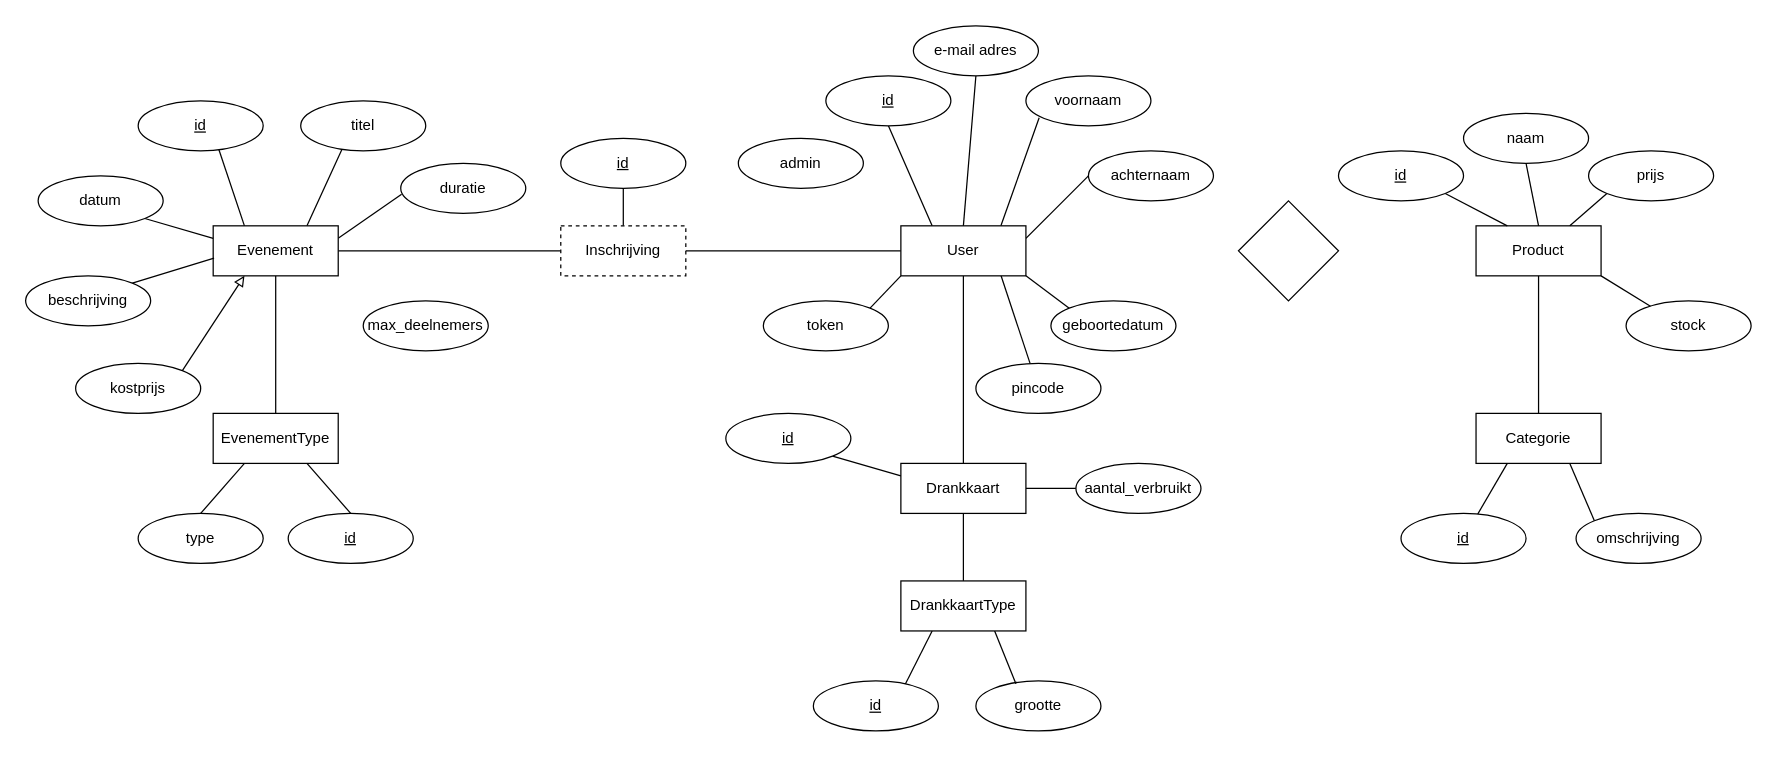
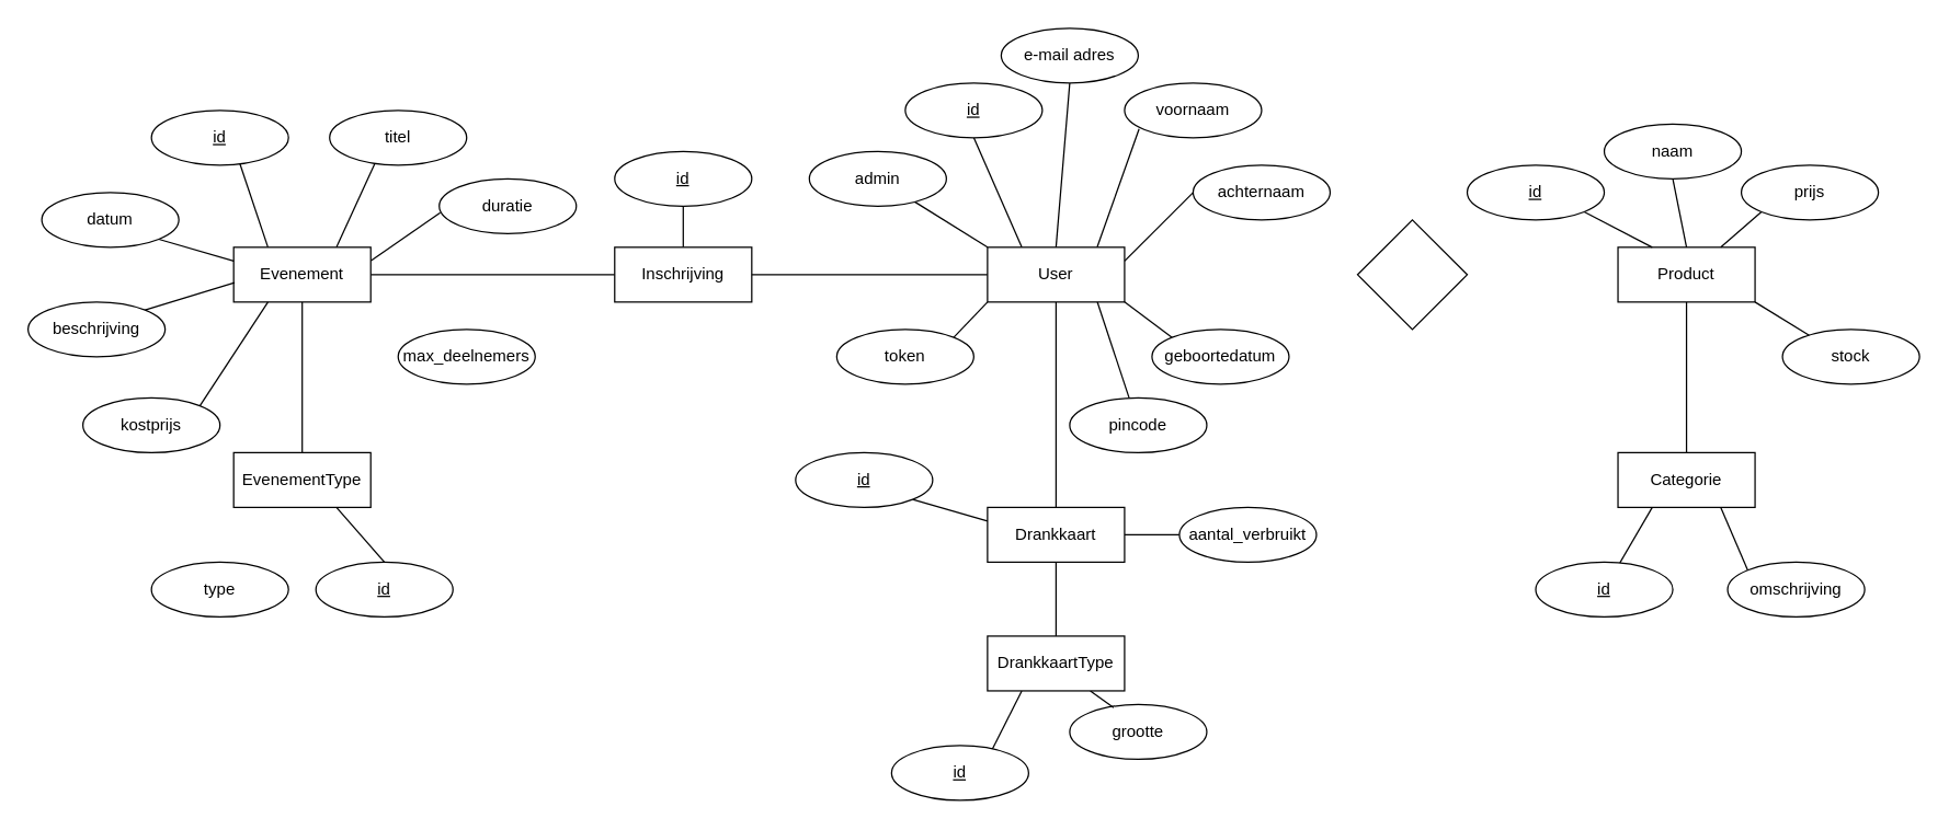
  <mxCell id="0" />
  <mxCell id="1" parent="0" />
  <mxCell id="2" style="edgeStyle=none;rounded=0;orthogonalLoop=1;jettySize=auto;html=1;exitX=1;exitY=0.25;exitDx=0;exitDy=0;entryX=0.007;entryY=0.62;entryDx=0;entryDy=0;entryPerimeter=0;endArrow=none;endFill=0;" edge="1" parent="1" source="7" target="33"><mxGeometry relative="1" as="geometry" /></mxCell>
  <mxCell id="3" style="edgeStyle=none;rounded=0;orthogonalLoop=1;jettySize=auto;html=1;exitX=0.75;exitY=0;exitDx=0;exitDy=0;entryX=0.333;entryY=0.952;entryDx=0;entryDy=0;entryPerimeter=0;endArrow=none;endFill=0;" edge="1" parent="1" source="7" target="21"><mxGeometry relative="1" as="geometry" /></mxCell>
  <mxCell id="4" style="edgeStyle=none;rounded=0;orthogonalLoop=1;jettySize=auto;html=1;exitX=0.25;exitY=0;exitDx=0;exitDy=0;entryX=0.644;entryY=0.963;entryDx=0;entryDy=0;entryPerimeter=0;endArrow=none;endFill=0;" edge="1" parent="1" source="7" target="18"><mxGeometry relative="1" as="geometry" /></mxCell>
  <mxCell id="5" style="edgeStyle=none;rounded=0;orthogonalLoop=1;jettySize=auto;html=1;exitX=1;exitY=0.5;exitDx=0;exitDy=0;endArrow=none;endFill=0;entryX=0;entryY=0.5;entryDx=0;entryDy=0;" edge="1" parent="1" source="7" target="9"><mxGeometry relative="1" as="geometry"><mxPoint x="478" y="200" as="targetPoint" /></mxGeometry></mxCell>
  <mxCell id="6" style="edgeStyle=none;rounded=0;orthogonalLoop=1;jettySize=auto;html=1;exitX=0.5;exitY=1;exitDx=0;exitDy=0;entryX=0.5;entryY=0;entryDx=0;entryDy=0;endArrow=none;endFill=0;" edge="1" parent="1" source="7" target="31"><mxGeometry relative="1" as="geometry" /></mxCell>
  <mxCell id="7" value="Evenement" style="whiteSpace=wrap;html=1;align=center;" vertex="1" parent="1"><mxGeometry x="170" y="180" width="100" height="40" as="geometry" /></mxCell>
  <mxCell id="8" style="edgeStyle=none;rounded=0;orthogonalLoop=1;jettySize=auto;html=1;exitX=0.5;exitY=0;exitDx=0;exitDy=0;entryX=0.5;entryY=1;entryDx=0;entryDy=0;endArrow=none;endFill=0;" edge="1" parent="1" source="9" target="19"><mxGeometry relative="1" as="geometry" /></mxCell>
- <mxCell id="9" value="Inschrijving" style="whiteSpace=wrap;html=1;align=center;dashed=1;" vertex="1" parent="1"><mxGeometry x="448" y="180" width="100" height="40" as="geometry" /></mxCell>
+ <mxCell id="9" value="Inschrijving" style="whiteSpace=wrap;html=1;align=center;" vertex="1" parent="1"><mxGeometry x="448" y="180" width="100" height="40" as="geometry" /></mxCell>
  <mxCell id="10" style="edgeStyle=none;rounded=0;orthogonalLoop=1;jettySize=auto;html=1;exitX=0.25;exitY=0;exitDx=0;exitDy=0;entryX=0.5;entryY=1;entryDx=0;entryDy=0;endArrow=none;endFill=0;" edge="1" parent="1" source="17" target="20"><mxGeometry relative="1" as="geometry" /></mxCell>
  <mxCell id="11" style="edgeStyle=none;rounded=0;orthogonalLoop=1;jettySize=auto;html=1;exitX=0.5;exitY=0;exitDx=0;exitDy=0;entryX=0.5;entryY=1;entryDx=0;entryDy=0;endArrow=none;endFill=0;" edge="1" parent="1" source="17" target="34"><mxGeometry relative="1" as="geometry" /></mxCell>
  <mxCell id="12" style="edgeStyle=none;rounded=0;orthogonalLoop=1;jettySize=auto;html=1;entryX=0.106;entryY=0.839;entryDx=0;entryDy=0;entryPerimeter=0;endArrow=none;endFill=0;" edge="1" parent="1" target="35"><mxGeometry relative="1" as="geometry"><mxPoint x="800" y="180" as="sourcePoint" /></mxGeometry></mxCell>
  <mxCell id="13" style="edgeStyle=none;rounded=0;orthogonalLoop=1;jettySize=auto;html=1;exitX=1;exitY=0.25;exitDx=0;exitDy=0;entryX=0;entryY=0.5;entryDx=0;entryDy=0;endArrow=none;endFill=0;" edge="1" parent="1" source="17" target="36"><mxGeometry relative="1" as="geometry" /></mxCell>
  <mxCell id="14" style="edgeStyle=none;rounded=0;orthogonalLoop=1;jettySize=auto;html=1;exitX=0;exitY=0.5;exitDx=0;exitDy=0;entryX=1;entryY=0.5;entryDx=0;entryDy=0;endArrow=none;endFill=0;" edge="1" parent="1" source="17" target="9"><mxGeometry relative="1" as="geometry" /></mxCell>
  <mxCell id="15" style="edgeStyle=none;rounded=0;orthogonalLoop=1;jettySize=auto;html=1;exitX=0.8;exitY=0.989;exitDx=0;exitDy=0;endArrow=none;endFill=0;exitPerimeter=0;" edge="1" parent="1" source="17" target="42"><mxGeometry relative="1" as="geometry" /></mxCell>
  <mxCell id="16" style="edgeStyle=none;rounded=0;orthogonalLoop=1;jettySize=auto;html=1;exitX=0.5;exitY=1;exitDx=0;exitDy=0;entryX=0.5;entryY=0;entryDx=0;entryDy=0;endArrow=none;endFill=0;" edge="1" parent="1" source="17" target="47"><mxGeometry relative="1" as="geometry" /></mxCell>
  <mxCell id="17" value="User" style="whiteSpace=wrap;html=1;align=center;" vertex="1" parent="1"><mxGeometry x="720" y="180" width="100" height="40" as="geometry" /></mxCell>
  <mxCell id="18" value="id" style="ellipse;whiteSpace=wrap;html=1;align=center;fontStyle=4;" vertex="1" parent="1"><mxGeometry x="110" y="80" width="100" height="40" as="geometry" /></mxCell>
  <mxCell id="19" value="id" style="ellipse;whiteSpace=wrap;html=1;align=center;fontStyle=4;" vertex="1" parent="1"><mxGeometry x="448" y="110" width="100" height="40" as="geometry" /></mxCell>
  <mxCell id="20" value="id" style="ellipse;whiteSpace=wrap;html=1;align=center;fontStyle=4;" vertex="1" parent="1"><mxGeometry x="660" y="60" width="100" height="40" as="geometry" /></mxCell>
  <mxCell id="21" value="titel" style="ellipse;whiteSpace=wrap;html=1;align=center;" vertex="1" parent="1"><mxGeometry x="240" y="80" width="100" height="40" as="geometry" /></mxCell>
  <mxCell id="22" style="edgeStyle=none;rounded=0;orthogonalLoop=1;jettySize=auto;html=1;exitX=1;exitY=1;exitDx=0;exitDy=0;entryX=0;entryY=0.25;entryDx=0;entryDy=0;endArrow=none;endFill=0;" edge="1" parent="1" source="23" target="7"><mxGeometry relative="1" as="geometry" /></mxCell>
  <mxCell id="23" value="datum" style="ellipse;whiteSpace=wrap;html=1;align=center;" vertex="1" parent="1"><mxGeometry x="30" y="140" width="100" height="40" as="geometry" /></mxCell>
  <mxCell id="24" style="edgeStyle=none;rounded=0;orthogonalLoop=1;jettySize=auto;html=1;exitX=1;exitY=0;exitDx=0;exitDy=0;entryX=0.007;entryY=0.644;entryDx=0;entryDy=0;entryPerimeter=0;endArrow=none;endFill=0;" edge="1" parent="1" source="25" target="7"><mxGeometry relative="1" as="geometry" /></mxCell>
  <mxCell id="25" value="beschrijving" style="ellipse;whiteSpace=wrap;html=1;align=center;" vertex="1" parent="1"><mxGeometry x="20" y="220" width="100" height="40" as="geometry" /></mxCell>
- <mxCell id="26" style="edgeStyle=none;rounded=0;orthogonalLoop=1;jettySize=auto;html=1;exitX=1;exitY=0;exitDx=0;exitDy=0;entryX=0.25;entryY=1;entryDx=0;entryDy=0;endArrow=block;endFill=0;" edge="1" parent="1" source="27" target="7"><mxGeometry relative="1" as="geometry" /></mxCell>
+ <mxCell id="26" style="edgeStyle=none;rounded=0;orthogonalLoop=1;jettySize=auto;html=1;exitX=1;exitY=0;exitDx=0;exitDy=0;entryX=0.25;entryY=1;entryDx=0;entryDy=0;endArrow=none;endFill=0;" edge="1" parent="1" source="27" target="7"><mxGeometry relative="1" as="geometry" /></mxCell>
  <mxCell id="27" value="kostprijs" style="ellipse;whiteSpace=wrap;html=1;align=center;" vertex="1" parent="1"><mxGeometry x="60" y="290" width="100" height="40" as="geometry" /></mxCell>
  <mxCell id="28" value="type" style="ellipse;whiteSpace=wrap;html=1;align=center;" vertex="1" parent="1"><mxGeometry x="110" y="410" width="100" height="40" as="geometry" /></mxCell>
  <mxCell id="29" style="edgeStyle=none;rounded=0;orthogonalLoop=1;jettySize=auto;html=1;exitX=0.75;exitY=1;exitDx=0;exitDy=0;entryX=0.5;entryY=0;entryDx=0;entryDy=0;endArrow=none;endFill=0;" edge="1" parent="1" source="31" target="32"><mxGeometry relative="1" as="geometry" /></mxCell>
- <mxCell id="30" style="edgeStyle=none;rounded=0;orthogonalLoop=1;jettySize=auto;html=1;exitX=0.25;exitY=1;exitDx=0;exitDy=0;entryX=0.5;entryY=0;entryDx=0;entryDy=0;endArrow=none;endFill=0;" edge="1" parent="1" source="31" target="28"><mxGeometry relative="1" as="geometry" /></mxCell>
  <mxCell id="31" value="EvenementType" style="rounded=0;whiteSpace=wrap;html=1;" vertex="1" parent="1"><mxGeometry x="170" y="330" width="100" height="40" as="geometry" /></mxCell>
  <mxCell id="32" value="&lt;u&gt;id&lt;/u&gt;" style="ellipse;whiteSpace=wrap;html=1;align=center;" vertex="1" parent="1"><mxGeometry x="230" y="410" width="100" height="40" as="geometry" /></mxCell>
  <mxCell id="33" value="duratie" style="ellipse;whiteSpace=wrap;html=1;align=center;" vertex="1" parent="1"><mxGeometry x="320" y="130" width="100" height="40" as="geometry" /></mxCell>
  <mxCell id="34" value="e-mail adres" style="ellipse;whiteSpace=wrap;html=1;align=center;" vertex="1" parent="1"><mxGeometry x="730" y="20" width="100" height="40" as="geometry" /></mxCell>
  <mxCell id="35" value="voornaam" style="ellipse;whiteSpace=wrap;html=1;align=center;" vertex="1" parent="1"><mxGeometry x="820" y="60" width="100" height="40" as="geometry" /></mxCell>
  <mxCell id="36" value="achternaam" style="ellipse;whiteSpace=wrap;html=1;align=center;" vertex="1" parent="1"><mxGeometry x="870" y="120" width="100" height="40" as="geometry" /></mxCell>
  <mxCell id="37" style="edgeStyle=none;rounded=0;orthogonalLoop=1;jettySize=auto;html=1;exitX=0;exitY=0;exitDx=0;exitDy=0;entryX=1;entryY=1;entryDx=0;entryDy=0;endArrow=none;endFill=0;" edge="1" parent="1" source="38" target="17"><mxGeometry relative="1" as="geometry" /></mxCell>
  <mxCell id="38" value="geboortedatum" style="ellipse;whiteSpace=wrap;html=1;align=center;" vertex="1" parent="1"><mxGeometry x="840" y="240" width="100" height="40" as="geometry" /></mxCell>
+ <mxCell id="39" style="rounded=0;orthogonalLoop=1;jettySize=auto;html=1;entryX=0;entryY=0;entryDx=0;entryDy=0;endArrow=none;endFill=0;" edge="1" parent="1" source="40" target="17"><mxGeometry relative="1" as="geometry" /></mxCell>
  <mxCell id="40" value="admin" style="ellipse;whiteSpace=wrap;html=1;align=center;" vertex="1" parent="1"><mxGeometry x="590" y="110" width="100" height="40" as="geometry" /></mxCell>
  <mxCell id="41" value="max_deelnemers" style="ellipse;whiteSpace=wrap;html=1;align=center;" vertex="1" parent="1"><mxGeometry x="290" y="240" width="100" height="40" as="geometry" /></mxCell>
  <mxCell id="42" value="pincode" style="ellipse;whiteSpace=wrap;html=1;align=center;" vertex="1" parent="1"><mxGeometry x="780" y="290" width="100" height="40" as="geometry" /></mxCell>
  <mxCell id="43" style="edgeStyle=none;rounded=0;orthogonalLoop=1;jettySize=auto;html=1;exitX=1;exitY=0;exitDx=0;exitDy=0;entryX=0;entryY=1;entryDx=0;entryDy=0;endArrow=none;endFill=0;" edge="1" parent="1" source="44" target="17"><mxGeometry relative="1" as="geometry" /></mxCell>
  <mxCell id="44" value="token" style="ellipse;whiteSpace=wrap;html=1;align=center;" vertex="1" parent="1"><mxGeometry x="610" y="240" width="100" height="40" as="geometry" /></mxCell>
  <mxCell id="45" style="edgeStyle=none;rounded=0;orthogonalLoop=1;jettySize=auto;html=1;exitX=1;exitY=0.5;exitDx=0;exitDy=0;entryX=0;entryY=0.5;entryDx=0;entryDy=0;endArrow=none;endFill=0;" edge="1" parent="1" source="47" target="51"><mxGeometry relative="1" as="geometry" /></mxCell>
  <mxCell id="46" style="edgeStyle=none;rounded=0;orthogonalLoop=1;jettySize=auto;html=1;exitX=0.5;exitY=1;exitDx=0;exitDy=0;entryX=0.5;entryY=0;entryDx=0;entryDy=0;endArrow=none;endFill=0;" edge="1" parent="1" source="47" target="54"><mxGeometry relative="1" as="geometry" /></mxCell>
  <mxCell id="47" value="Drankkaart" style="whiteSpace=wrap;html=1;align=center;" vertex="1" parent="1"><mxGeometry x="720" y="370" width="100" height="40" as="geometry" /></mxCell>
  <mxCell id="48" style="edgeStyle=none;rounded=0;orthogonalLoop=1;jettySize=auto;html=1;exitX=1;exitY=1;exitDx=0;exitDy=0;entryX=0;entryY=0.25;entryDx=0;entryDy=0;endArrow=none;endFill=0;" edge="1" parent="1" source="49" target="47"><mxGeometry relative="1" as="geometry" /></mxCell>
  <mxCell id="49" value="id" style="ellipse;whiteSpace=wrap;html=1;align=center;fontStyle=4;" vertex="1" parent="1"><mxGeometry x="580" y="330" width="100" height="40" as="geometry" /></mxCell>
- <mxCell id="50" value="grootte" style="ellipse;whiteSpace=wrap;html=1;align=center;" vertex="1" parent="1"><mxGeometry x="780" y="544" width="100" height="40" as="geometry" /></mxCell>
+ <mxCell id="50" value="grootte" style="ellipse;whiteSpace=wrap;html=1;align=center;" vertex="1" parent="1"><mxGeometry x="780" y="514" width="100" height="40" as="geometry" /></mxCell>
  <mxCell id="51" value="aantal_verbruikt" style="ellipse;whiteSpace=wrap;html=1;align=center;" vertex="1" parent="1"><mxGeometry x="860" y="370" width="100" height="40" as="geometry" /></mxCell>
  <mxCell id="52" style="edgeStyle=none;rounded=0;orthogonalLoop=1;jettySize=auto;html=1;exitX=0.75;exitY=1;exitDx=0;exitDy=0;entryX=0.32;entryY=0.054;entryDx=0;entryDy=0;endArrow=none;endFill=0;entryPerimeter=0;" edge="1" parent="1" source="54" target="50"><mxGeometry relative="1" as="geometry" /></mxCell>
  <mxCell id="53" style="edgeStyle=none;rounded=0;orthogonalLoop=1;jettySize=auto;html=1;exitX=0.25;exitY=1;exitDx=0;exitDy=0;entryX=0.729;entryY=0.096;entryDx=0;entryDy=0;endArrow=none;endFill=0;entryPerimeter=0;" edge="1" parent="1" source="54" target="55"><mxGeometry relative="1" as="geometry" /></mxCell>
  <mxCell id="54" value="DrankkaartType" style="whiteSpace=wrap;html=1;align=center;" vertex="1" parent="1"><mxGeometry x="720" y="464" width="100" height="40" as="geometry" /></mxCell>
  <mxCell id="55" value="id" style="ellipse;whiteSpace=wrap;html=1;align=center;fontStyle=4;" vertex="1" parent="1"><mxGeometry x="650" y="544" width="100" height="40" as="geometry" /></mxCell>
  <mxCell id="56" style="edgeStyle=none;rounded=0;orthogonalLoop=1;jettySize=auto;html=1;exitX=0.5;exitY=1;exitDx=0;exitDy=0;entryX=0.5;entryY=0;entryDx=0;entryDy=0;endArrow=none;endFill=0;" edge="1" parent="1" source="58" target="61"><mxGeometry relative="1" as="geometry" /></mxCell>
  <mxCell id="57" style="edgeStyle=none;rounded=0;orthogonalLoop=1;jettySize=auto;html=1;exitX=1;exitY=1;exitDx=0;exitDy=0;entryX=0.211;entryY=0.132;entryDx=0;entryDy=0;entryPerimeter=0;endArrow=none;endFill=0;" edge="1" parent="1" source="58" target="70"><mxGeometry relative="1" as="geometry" /></mxCell>
  <mxCell id="58" value="Product" style="whiteSpace=wrap;html=1;align=center;" vertex="1" parent="1"><mxGeometry x="1180" y="180" width="100" height="40" as="geometry" /></mxCell>
  <mxCell id="59" style="edgeStyle=none;rounded=0;orthogonalLoop=1;jettySize=auto;html=1;exitX=0.25;exitY=1;exitDx=0;exitDy=0;endArrow=none;endFill=0;" edge="1" parent="1" source="61" target="62"><mxGeometry relative="1" as="geometry" /></mxCell>
  <mxCell id="60" style="edgeStyle=none;rounded=0;orthogonalLoop=1;jettySize=auto;html=1;exitX=0.75;exitY=1;exitDx=0;exitDy=0;entryX=0;entryY=0;entryDx=0;entryDy=0;endArrow=none;endFill=0;" edge="1" parent="1" source="61" target="63"><mxGeometry relative="1" as="geometry" /></mxCell>
  <mxCell id="61" value="Categorie" style="whiteSpace=wrap;html=1;align=center;" vertex="1" parent="1"><mxGeometry x="1180" y="330" width="100" height="40" as="geometry" /></mxCell>
  <mxCell id="62" value="id" style="ellipse;whiteSpace=wrap;html=1;align=center;fontStyle=4;" vertex="1" parent="1"><mxGeometry x="1120" y="410" width="100" height="40" as="geometry" /></mxCell>
  <mxCell id="63" value="omschrijving" style="ellipse;whiteSpace=wrap;html=1;align=center;" vertex="1" parent="1"><mxGeometry x="1260" y="410" width="100" height="40" as="geometry" /></mxCell>
  <mxCell id="64" style="edgeStyle=none;rounded=0;orthogonalLoop=1;jettySize=auto;html=1;exitX=1;exitY=1;exitDx=0;exitDy=0;entryX=0.25;entryY=0;entryDx=0;entryDy=0;endArrow=none;endFill=0;" edge="1" parent="1" source="65" target="58"><mxGeometry relative="1" as="geometry" /></mxCell>
  <mxCell id="65" value="id" style="ellipse;whiteSpace=wrap;html=1;align=center;fontStyle=4;" vertex="1" parent="1"><mxGeometry x="1070" y="120" width="100" height="40" as="geometry" /></mxCell>
  <mxCell id="66" style="edgeStyle=none;rounded=0;orthogonalLoop=1;jettySize=auto;html=1;exitX=0.5;exitY=1;exitDx=0;exitDy=0;entryX=0.5;entryY=0;entryDx=0;entryDy=0;endArrow=none;endFill=0;" edge="1" parent="1" source="67" target="58"><mxGeometry relative="1" as="geometry" /></mxCell>
  <mxCell id="67" value="naam" style="ellipse;whiteSpace=wrap;html=1;align=center;" vertex="1" parent="1"><mxGeometry x="1170" y="90" width="100" height="40" as="geometry" /></mxCell>
  <mxCell id="68" style="edgeStyle=none;rounded=0;orthogonalLoop=1;jettySize=auto;html=1;exitX=0;exitY=1;exitDx=0;exitDy=0;entryX=0.75;entryY=0;entryDx=0;entryDy=0;endArrow=none;endFill=0;" edge="1" parent="1" source="69" target="58"><mxGeometry relative="1" as="geometry" /></mxCell>
  <mxCell id="69" value="prijs" style="ellipse;whiteSpace=wrap;html=1;align=center;" vertex="1" parent="1"><mxGeometry x="1270" y="120" width="100" height="40" as="geometry" /></mxCell>
  <mxCell id="70" value="stock" style="ellipse;whiteSpace=wrap;html=1;align=center;" vertex="1" parent="1"><mxGeometry x="1300" y="240" width="100" height="40" as="geometry" /></mxCell>
  <mxCell id="71" value="" style="rhombus;whiteSpace=wrap;html=1;" vertex="1" parent="1"><mxGeometry x="990" y="160" width="80" height="80" as="geometry" /></mxCell>
